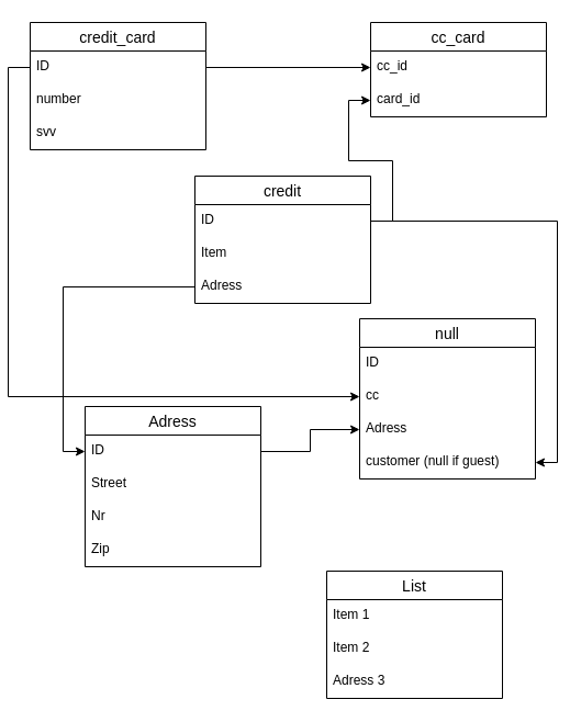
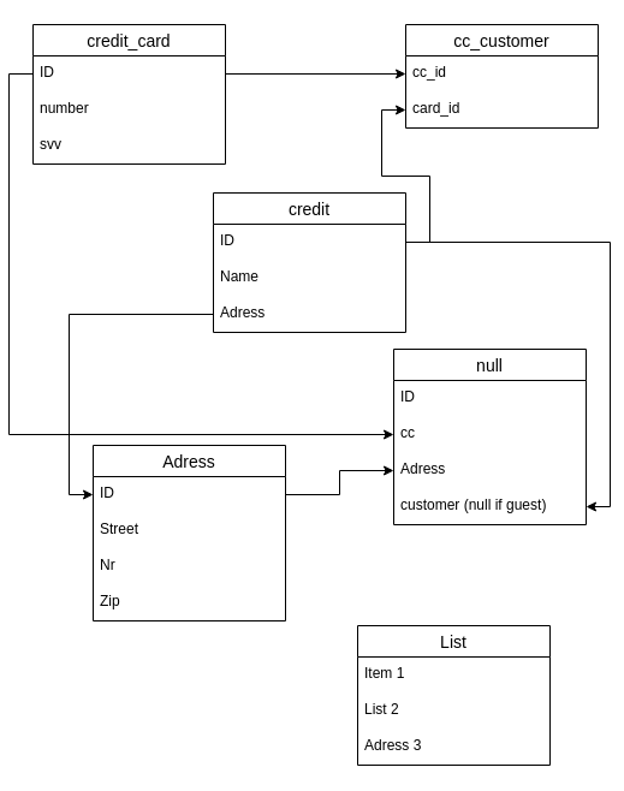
  <mxCell id="0" />
  <mxCell id="1" parent="0" />
  <mxCell id="2" value="credit" style="swimlane;fontStyle=0;childLayout=stackLayout;horizontal=1;startSize=26;horizontalStack=0;resizeParent=1;resizeParentMax=0;resizeLast=0;collapsible=1;marginBottom=0;align=center;fontSize=14;" vertex="1" parent="1"><mxGeometry x="170" y="160" width="160" height="116" as="geometry" /></mxCell>
  <mxCell id="3" value="ID" style="text;strokeColor=none;fillColor=none;spacingLeft=4;spacingRight=4;overflow=hidden;rotatable=0;points=[[0,0.5],[1,0.5]];portConstraint=eastwest;fontSize=12;" vertex="1" parent="2"><mxGeometry y="26" width="160" height="30" as="geometry" /></mxCell>
- <mxCell id="4" value="Item" style="text;strokeColor=none;fillColor=none;spacingLeft=4;spacingRight=4;overflow=hidden;rotatable=0;points=[[0,0.5],[1,0.5]];portConstraint=eastwest;fontSize=12;" vertex="1" parent="2"><mxGeometry y="56" width="160" height="30" as="geometry" /></mxCell>
+ <mxCell id="4" value="Name" style="text;strokeColor=none;fillColor=none;spacingLeft=4;spacingRight=4;overflow=hidden;rotatable=0;points=[[0,0.5],[1,0.5]];portConstraint=eastwest;fontSize=12;" vertex="1" parent="2"><mxGeometry y="56" width="160" height="30" as="geometry" /></mxCell>
  <mxCell id="5" value="Adress" style="text;strokeColor=none;fillColor=none;spacingLeft=4;spacingRight=4;overflow=hidden;rotatable=0;points=[[0,0.5],[1,0.5]];portConstraint=eastwest;fontSize=12;" vertex="1" parent="2"><mxGeometry y="86" width="160" height="30" as="geometry" /></mxCell>
- <mxCell id="6" value="cc_card" style="swimlane;fontStyle=0;childLayout=stackLayout;horizontal=1;startSize=26;horizontalStack=0;resizeParent=1;resizeParentMax=0;resizeLast=0;collapsible=1;marginBottom=0;align=center;fontSize=14;" vertex="1" parent="1"><mxGeometry x="330" y="20" width="160" height="86" as="geometry" /></mxCell>
+ <mxCell id="6" value="cc_customer" style="swimlane;fontStyle=0;childLayout=stackLayout;horizontal=1;startSize=26;horizontalStack=0;resizeParent=1;resizeParentMax=0;resizeLast=0;collapsible=1;marginBottom=0;align=center;fontSize=14;" vertex="1" parent="1"><mxGeometry x="330" y="20" width="160" height="86" as="geometry" /></mxCell>
  <mxCell id="7" value="cc_id" style="text;strokeColor=none;fillColor=none;spacingLeft=4;spacingRight=4;overflow=hidden;rotatable=0;points=[[0,0.5],[1,0.5]];portConstraint=eastwest;fontSize=12;" vertex="1" parent="6"><mxGeometry y="26" width="160" height="30" as="geometry" /></mxCell>
  <mxCell id="8" value="card_id" style="text;strokeColor=none;fillColor=none;spacingLeft=4;spacingRight=4;overflow=hidden;rotatable=0;points=[[0,0.5],[1,0.5]];portConstraint=eastwest;fontSize=12;" vertex="1" parent="6"><mxGeometry y="56" width="160" height="30" as="geometry" /></mxCell>
  <mxCell id="9" style="edgeStyle=orthogonalEdgeStyle;rounded=0;orthogonalLoop=1;jettySize=auto;html=1;exitX=1;exitY=0.5;exitDx=0;exitDy=0;" edge="1" parent="1" source="3" target="8"><mxGeometry relative="1" as="geometry" /></mxCell>
  <mxCell id="10" value="credit_card" style="swimlane;fontStyle=0;childLayout=stackLayout;horizontal=1;startSize=26;horizontalStack=0;resizeParent=1;resizeParentMax=0;resizeLast=0;collapsible=1;marginBottom=0;align=center;fontSize=14;" vertex="1" parent="1"><mxGeometry x="20" y="20" width="160" height="116" as="geometry" /></mxCell>
  <mxCell id="11" value="ID" style="text;strokeColor=none;fillColor=none;spacingLeft=4;spacingRight=4;overflow=hidden;rotatable=0;points=[[0,0.5],[1,0.5]];portConstraint=eastwest;fontSize=12;" vertex="1" parent="10"><mxGeometry y="26" width="160" height="30" as="geometry" /></mxCell>
  <mxCell id="12" value="number" style="text;strokeColor=none;fillColor=none;spacingLeft=4;spacingRight=4;overflow=hidden;rotatable=0;points=[[0,0.5],[1,0.5]];portConstraint=eastwest;fontSize=12;" vertex="1" parent="10"><mxGeometry y="56" width="160" height="30" as="geometry" /></mxCell>
  <mxCell id="13" value="svv" style="text;strokeColor=none;fillColor=none;spacingLeft=4;spacingRight=4;overflow=hidden;rotatable=0;points=[[0,0.5],[1,0.5]];portConstraint=eastwest;fontSize=12;" vertex="1" parent="10"><mxGeometry y="86" width="160" height="30" as="geometry" /></mxCell>
  <mxCell id="14" style="edgeStyle=orthogonalEdgeStyle;rounded=0;orthogonalLoop=1;jettySize=auto;html=1;exitX=1;exitY=0.5;exitDx=0;exitDy=0;" edge="1" parent="1" source="11" target="7"><mxGeometry relative="1" as="geometry" /></mxCell>
  <mxCell id="15" value="null" style="swimlane;fontStyle=0;childLayout=stackLayout;horizontal=1;startSize=26;horizontalStack=0;resizeParent=1;resizeParentMax=0;resizeLast=0;collapsible=1;marginBottom=0;align=center;fontSize=14;" vertex="1" parent="1"><mxGeometry x="320" y="290" width="160" height="146" as="geometry" /></mxCell>
  <mxCell id="16" value="ID" style="text;strokeColor=none;fillColor=none;spacingLeft=4;spacingRight=4;overflow=hidden;rotatable=0;points=[[0,0.5],[1,0.5]];portConstraint=eastwest;fontSize=12;" vertex="1" parent="15"><mxGeometry y="26" width="160" height="30" as="geometry" /></mxCell>
  <mxCell id="17" value="cc" style="text;strokeColor=none;fillColor=none;spacingLeft=4;spacingRight=4;overflow=hidden;rotatable=0;points=[[0,0.5],[1,0.5]];portConstraint=eastwest;fontSize=12;" vertex="1" parent="15"><mxGeometry y="56" width="160" height="30" as="geometry" /></mxCell>
  <mxCell id="18" value="Adress" style="text;strokeColor=none;fillColor=none;spacingLeft=4;spacingRight=4;overflow=hidden;rotatable=0;points=[[0,0.5],[1,0.5]];portConstraint=eastwest;fontSize=12;" vertex="1" parent="15"><mxGeometry y="86" width="160" height="30" as="geometry" /></mxCell>
  <mxCell id="19" value="customer (null if guest)" style="text;strokeColor=none;fillColor=none;spacingLeft=4;spacingRight=4;overflow=hidden;rotatable=0;points=[[0,0.5],[1,0.5]];portConstraint=eastwest;fontSize=12;" vertex="1" parent="15"><mxGeometry y="116" width="160" height="30" as="geometry" /></mxCell>
  <mxCell id="20" style="edgeStyle=orthogonalEdgeStyle;rounded=0;orthogonalLoop=1;jettySize=auto;html=1;exitX=0;exitY=0.5;exitDx=0;exitDy=0;entryX=0;entryY=0.5;entryDx=0;entryDy=0;" edge="1" parent="1" source="11" target="17"><mxGeometry relative="1" as="geometry" /></mxCell>
  <mxCell id="21" style="edgeStyle=orthogonalEdgeStyle;rounded=0;orthogonalLoop=1;jettySize=auto;html=1;exitX=1;exitY=0.5;exitDx=0;exitDy=0;entryX=1;entryY=0.5;entryDx=0;entryDy=0;" edge="1" parent="1" source="3" target="19"><mxGeometry relative="1" as="geometry" /></mxCell>
  <mxCell id="22" value="Adress" style="swimlane;fontStyle=0;childLayout=stackLayout;horizontal=1;startSize=26;horizontalStack=0;resizeParent=1;resizeParentMax=0;resizeLast=0;collapsible=1;marginBottom=0;align=center;fontSize=14;" vertex="1" parent="1"><mxGeometry x="70" y="370" width="160" height="146" as="geometry" /></mxCell>
  <mxCell id="23" value="ID" style="text;strokeColor=none;fillColor=none;spacingLeft=4;spacingRight=4;overflow=hidden;rotatable=0;points=[[0,0.5],[1,0.5]];portConstraint=eastwest;fontSize=12;" vertex="1" parent="22"><mxGeometry y="26" width="160" height="30" as="geometry" /></mxCell>
  <mxCell id="24" value="Street" style="text;strokeColor=none;fillColor=none;spacingLeft=4;spacingRight=4;overflow=hidden;rotatable=0;points=[[0,0.5],[1,0.5]];portConstraint=eastwest;fontSize=12;" vertex="1" parent="22"><mxGeometry y="56" width="160" height="30" as="geometry" /></mxCell>
  <mxCell id="25" value="Nr" style="text;strokeColor=none;fillColor=none;spacingLeft=4;spacingRight=4;overflow=hidden;rotatable=0;points=[[0,0.5],[1,0.5]];portConstraint=eastwest;fontSize=12;" vertex="1" parent="22"><mxGeometry y="86" width="160" height="30" as="geometry" /></mxCell>
  <mxCell id="26" value="Zip" style="text;strokeColor=none;fillColor=none;spacingLeft=4;spacingRight=4;overflow=hidden;rotatable=0;points=[[0,0.5],[1,0.5]];portConstraint=eastwest;fontSize=12;" vertex="1" parent="22"><mxGeometry y="116" width="160" height="30" as="geometry" /></mxCell>
  <mxCell id="27" style="edgeStyle=orthogonalEdgeStyle;rounded=0;orthogonalLoop=1;jettySize=auto;html=1;exitX=1;exitY=0.5;exitDx=0;exitDy=0;" edge="1" parent="1" source="23" target="18"><mxGeometry relative="1" as="geometry" /></mxCell>
  <mxCell id="28" style="edgeStyle=orthogonalEdgeStyle;rounded=0;orthogonalLoop=1;jettySize=auto;html=1;exitX=0;exitY=0.5;exitDx=0;exitDy=0;entryX=0;entryY=0.5;entryDx=0;entryDy=0;" edge="1" parent="1" source="5" target="23"><mxGeometry relative="1" as="geometry" /></mxCell>
  <mxCell id="29" value="List" style="swimlane;fontStyle=0;childLayout=stackLayout;horizontal=1;startSize=26;horizontalStack=0;resizeParent=1;resizeParentMax=0;resizeLast=0;collapsible=1;marginBottom=0;align=center;fontSize=14;" vertex="1" parent="1"><mxGeometry x="290" y="520" width="160" height="116" as="geometry" /></mxCell>
  <mxCell id="30" value="Item 1" style="text;strokeColor=none;fillColor=none;spacingLeft=4;spacingRight=4;overflow=hidden;rotatable=0;points=[[0,0.5],[1,0.5]];portConstraint=eastwest;fontSize=12;" vertex="1" parent="29"><mxGeometry y="26" width="160" height="30" as="geometry" /></mxCell>
- <mxCell id="31" value="Item 2" style="text;strokeColor=none;fillColor=none;spacingLeft=4;spacingRight=4;overflow=hidden;rotatable=0;points=[[0,0.5],[1,0.5]];portConstraint=eastwest;fontSize=12;" vertex="1" parent="29"><mxGeometry y="56" width="160" height="30" as="geometry" /></mxCell>
+ <mxCell id="31" value="List 2" style="text;strokeColor=none;fillColor=none;spacingLeft=4;spacingRight=4;overflow=hidden;rotatable=0;points=[[0,0.5],[1,0.5]];portConstraint=eastwest;fontSize=12;" vertex="1" parent="29"><mxGeometry y="56" width="160" height="30" as="geometry" /></mxCell>
  <mxCell id="32" value="Adress 3" style="text;strokeColor=none;fillColor=none;spacingLeft=4;spacingRight=4;overflow=hidden;rotatable=0;points=[[0,0.5],[1,0.5]];portConstraint=eastwest;fontSize=12;" vertex="1" parent="29"><mxGeometry y="86" width="160" height="30" as="geometry" /></mxCell>
